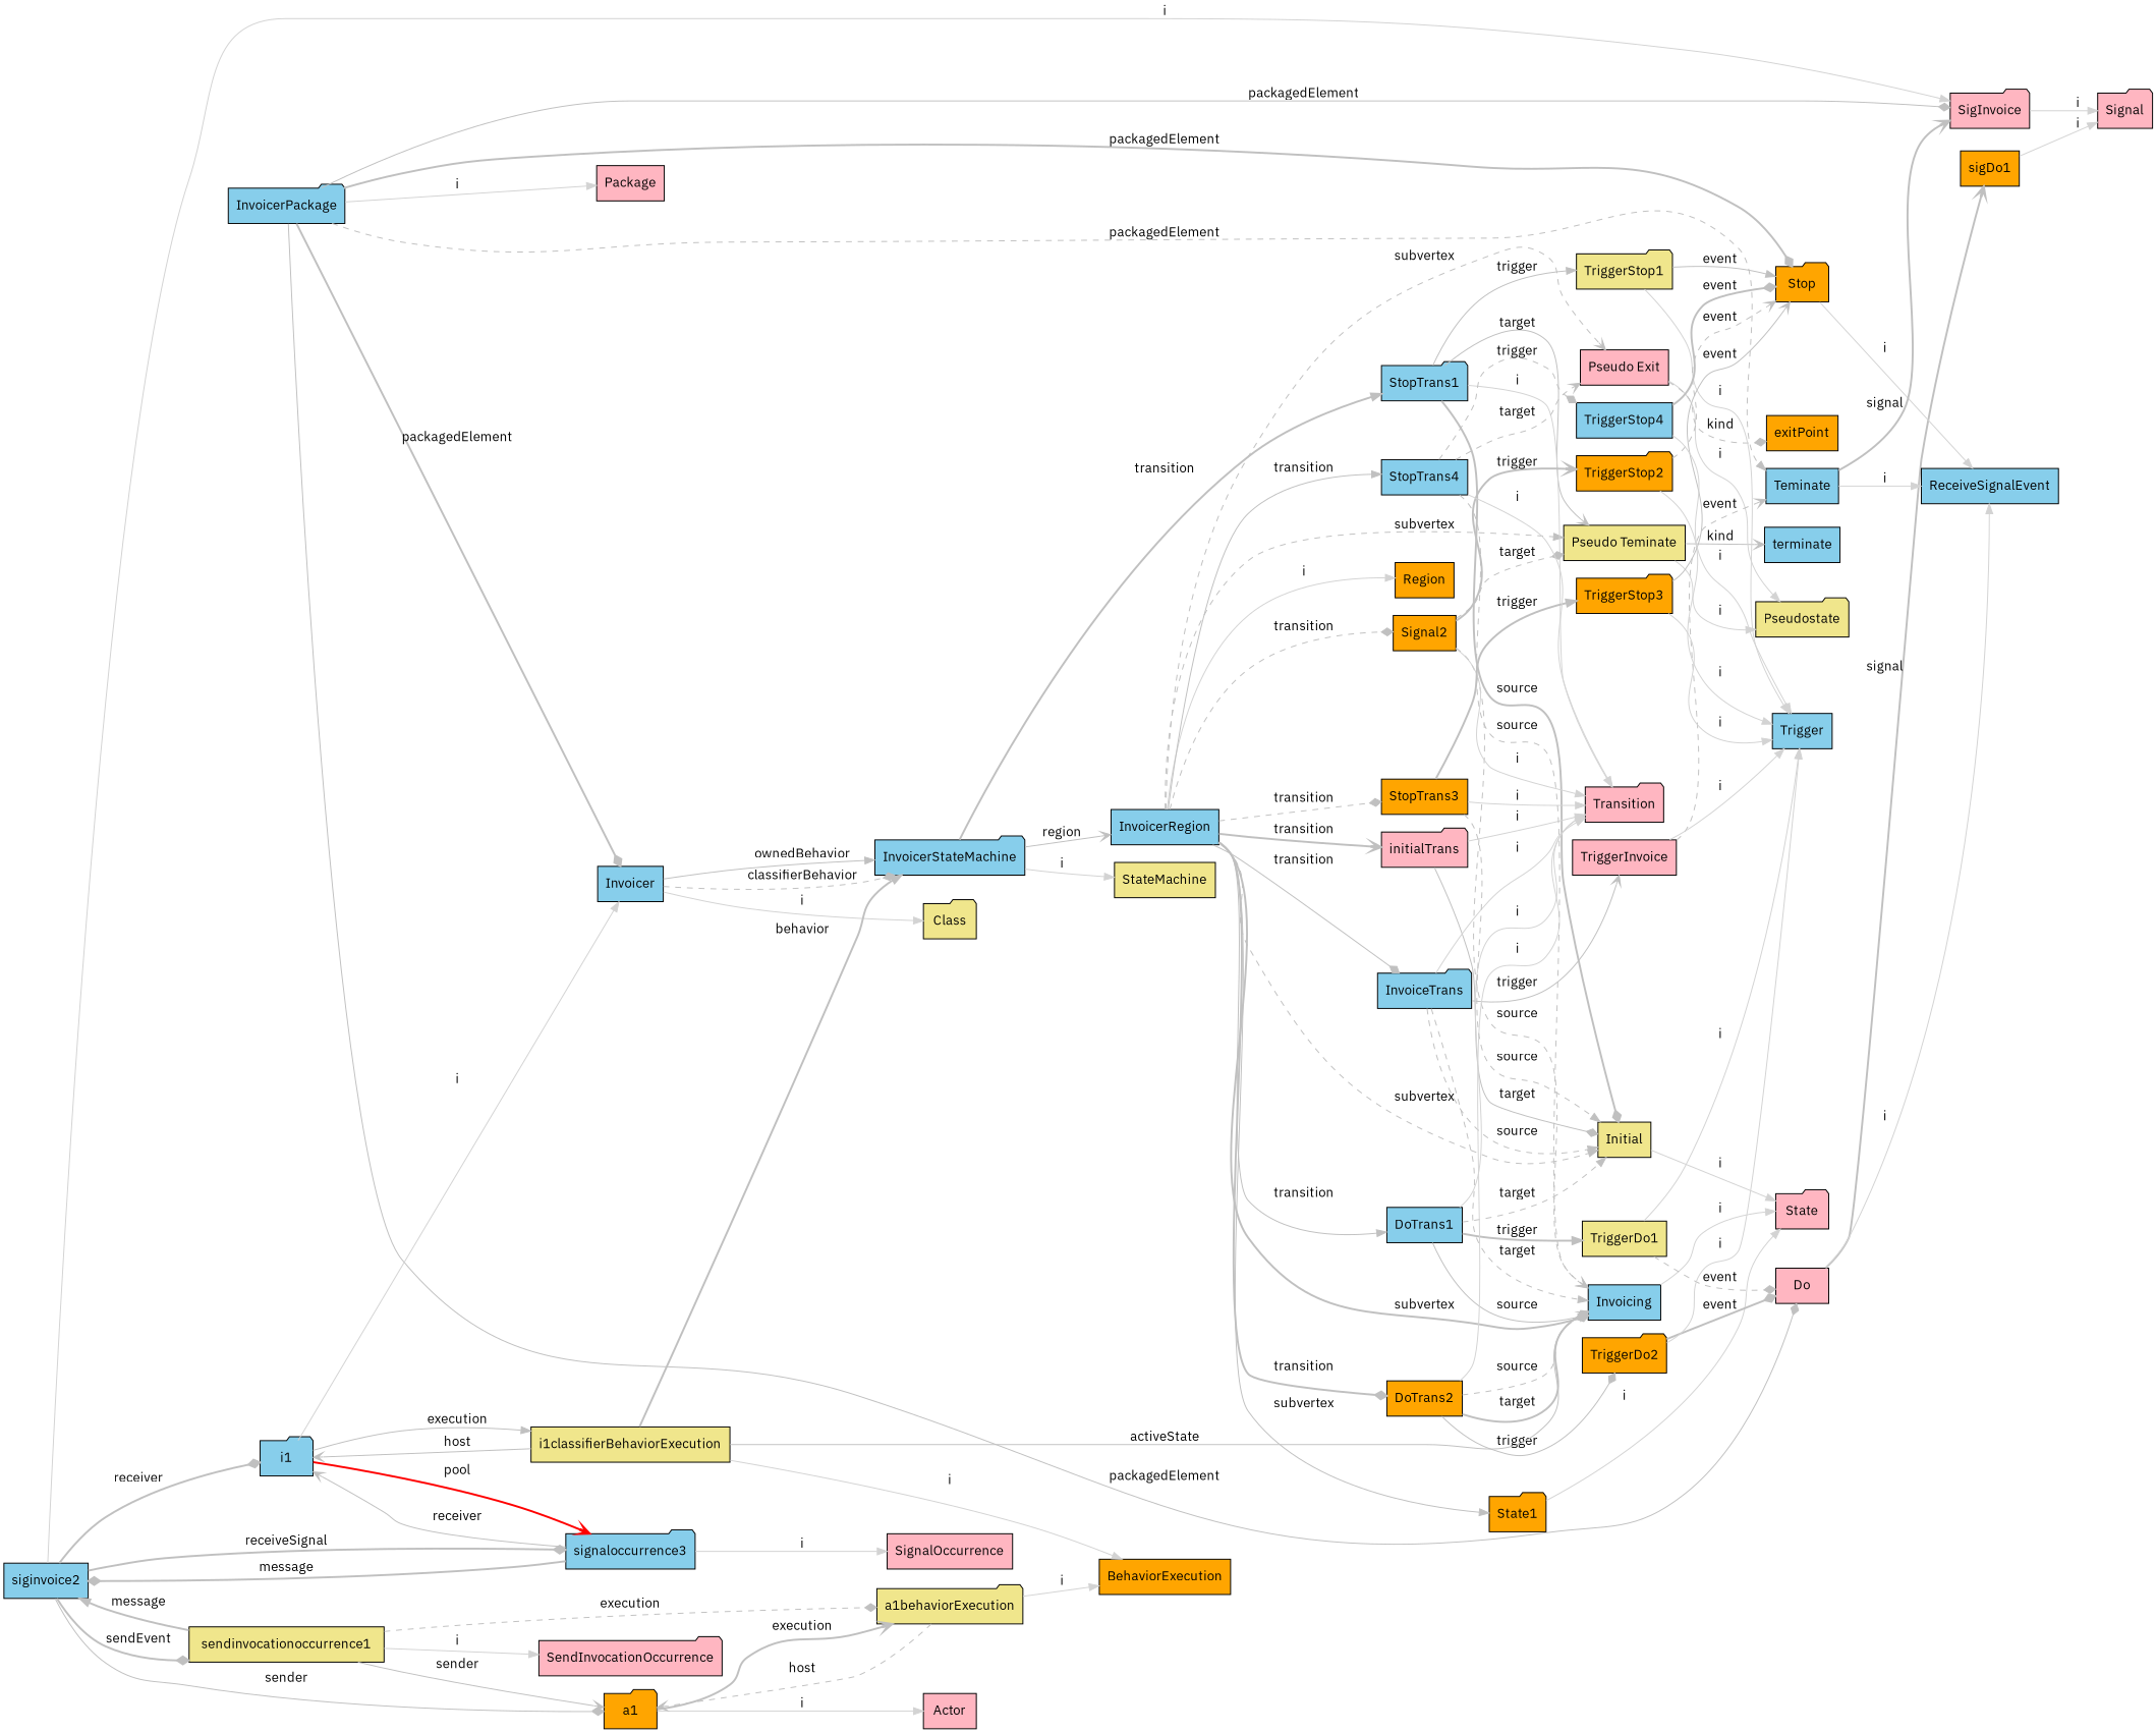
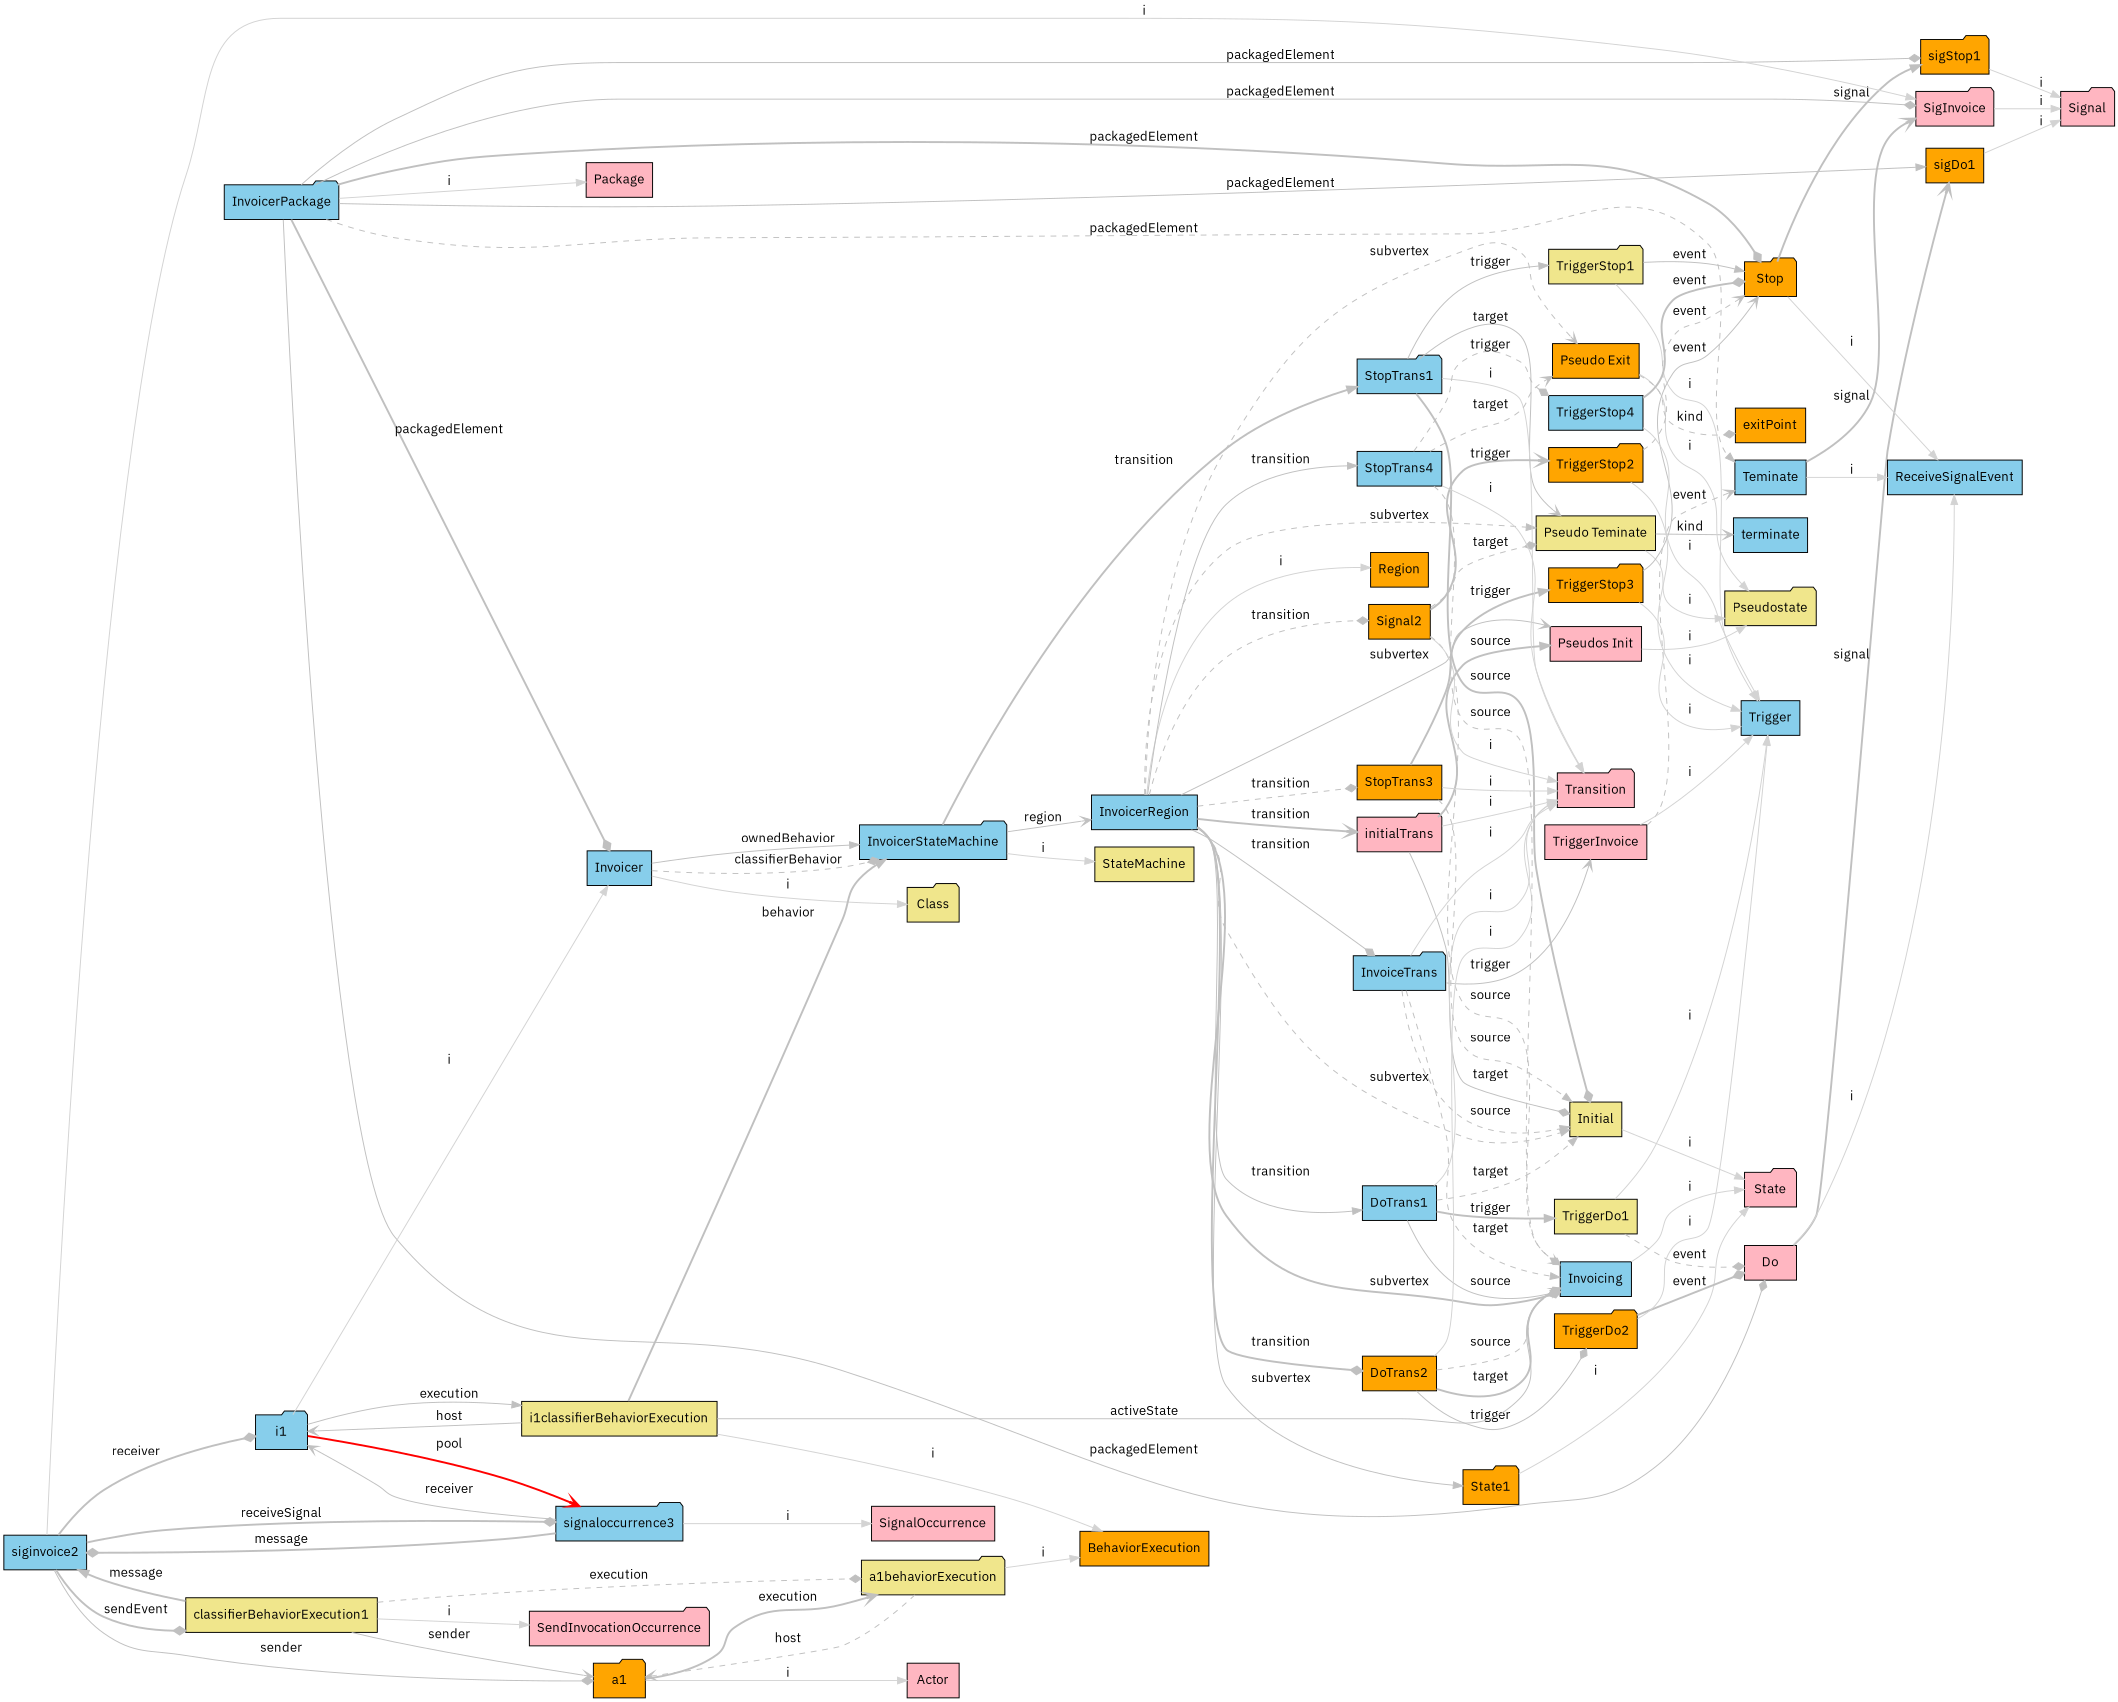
  digraph {
    fontname="IBM Plex Sans"
    rankdir=LR
    node [fillcolor=skyblue fontname="IBM Plex Sans" shape=box style=filled]
    edge [color=grey fontname="IBM Plex Sans"]
    InvoicerPackage [shape=folder]
    Package [fillcolor=lightpink]
    Invoicer
    Do [fillcolor=lightpink]
    Stop [fillcolor=orange shape=folder]
    sigDo1 [fillcolor=orange]
+   sigStop1 [fillcolor=orange shape=folder]
    n8 [label=Teminate]
    SigInvoice [fillcolor=lightpink shape=folder]
    Class [fillcolor=khaki shape=folder]
    InvoicerStateMachine [shape=folder]
    ReceiveSignalEvent
    Signal [fillcolor=lightpink shape=folder]
    StateMachine [fillcolor=khaki]
    InvoicerRegion
    StopTrans1 [shape=folder]
    Region [fillcolor=orange]
    State1 [fillcolor=orange shape=folder]
    Initial [fillcolor=khaki]
+   "Pseudos Init" [fillcolor=lightpink]
    Invoicing
    "Pseudo Teminate" [fillcolor=khaki]
-   "Pseudo Exit" [fillcolor=lightpink]
+   "Pseudo Exit" [fillcolor=orange]
    initialTrans [fillcolor=lightpink shape=folder]
    InvoiceTrans [shape=folder]
    DoTrans1
    n27 [fillcolor=orange label=Signal2]
    DoTrans2 [fillcolor=orange]
    StopTrans3 [fillcolor=orange]
    StopTrans4
    State [fillcolor=lightpink shape=folder]
    Pseudostate [fillcolor=khaki shape=folder]
    terminate
    exitPoint [fillcolor=orange]
    Transition [fillcolor=lightpink shape=folder]
    TriggerInvoice [fillcolor=lightpink]
    TriggerDo1 [fillcolor=khaki]
    TriggerStop1 [fillcolor=khaki shape=folder]
    TriggerStop2 [fillcolor=orange shape=folder]
    TriggerDo2 [fillcolor=orange shape=folder]
    TriggerStop3 [fillcolor=orange shape=folder]
    TriggerStop4
    Trigger
    i1 [shape=folder]
    i1classifierBehaviorExecution [fillcolor=khaki]
    signaloccurrence3 [shape=folder]
    BehaviorExecution [fillcolor=orange]
    siginvoice2
    SignalOccurrence [fillcolor=lightpink]
    a1 [fillcolor=orange shape=folder]
    Actor [fillcolor=lightpink]
    a1behaviorExecution [fillcolor=khaki shape=folder]
-   sendinvocationoccurrence1 [fillcolor=khaki]
+   sendinvocationoccurrence1 [fillcolor=khaki label=classifierBehaviorExecution1]
    SendInvocationOccurrence [fillcolor=lightpink shape=folder]
    InvoicerPackage -> Package [color=lightgrey label=i]
    InvoicerPackage -> Invoicer [arrowhead=diamond label=packagedElement style=bold]
    InvoicerPackage -> Do [arrowhead=diamond label=packagedElement style=solid]
    InvoicerPackage -> Stop [arrowhead=diamond label=packagedElement style=bold]
+   InvoicerPackage -> sigDo1 [arrowhead=normal label=packagedElement style=solid]
+   InvoicerPackage -> sigStop1 [arrowhead=diamond label=packagedElement style=solid]
    InvoicerPackage -> n8 [arrowhead=normal label=packagedElement style=dashed]
    InvoicerPackage -> SigInvoice [arrowhead=diamond label=packagedElement style=solid]
    Invoicer -> Class [color=lightgrey label=i]
    Invoicer -> InvoicerStateMachine [arrowhead=diamond label=classifierBehavior style=dashed]
    Invoicer -> InvoicerStateMachine [arrowhead=normal label=ownedBehavior style=solid]
    Do -> sigDo1 [arrowhead=vee label=signal style=bold]
    Do -> ReceiveSignalEvent [color=lightgrey label=i]
+   Stop -> sigStop1 [arrowhead=normal label=signal style=bold]
    Stop -> ReceiveSignalEvent [color=lightgrey label=i]
    sigDo1 -> Signal [color=lightgrey label=i]
+   sigStop1 -> Signal [color=lightgrey label=i]
    n8 -> SigInvoice [arrowhead=vee label=signal style=bold]
    n8 -> ReceiveSignalEvent [color=lightgrey label=i]
    SigInvoice -> Signal [color=lightgrey label=i]
    InvoicerStateMachine -> StateMachine [color=lightgrey label=i]
    InvoicerStateMachine -> InvoicerRegion [arrowhead=vee label=region style=solid]
    InvoicerStateMachine -> StopTrans1 [arrowhead=normal label=transition style=bold]
    InvoicerRegion -> Region [color=lightgrey label=i]
    InvoicerRegion -> State1 [arrowhead=normal label=subvertex style=solid]
    InvoicerRegion -> Initial [arrowhead=normal label=subvertex style=dashed]
+   InvoicerRegion -> "Pseudos Init" [arrowhead=vee label=subvertex style=solid]
    InvoicerRegion -> Invoicing [arrowhead=diamond label=subvertex style=bold]
    InvoicerRegion -> "Pseudo Teminate" [arrowhead=normal label=subvertex style=dashed]
    InvoicerRegion -> "Pseudo Exit" [arrowhead=vee label=subvertex style=dashed]
    InvoicerRegion -> initialTrans [arrowhead=vee label=transition style=bold]
    InvoicerRegion -> InvoiceTrans [arrowhead=diamond label=transition style=solid]
    InvoicerRegion -> DoTrans1 [arrowhead=normal label=transition style=solid]
    InvoicerRegion -> n27 [arrowhead=diamond label=transition style=dashed]
    InvoicerRegion -> DoTrans2 [arrowhead=diamond label=transition style=bold]
    InvoicerRegion -> StopTrans3 [arrowhead=diamond label=transition style=dashed]
    InvoicerRegion -> StopTrans4 [arrowhead=normal label=transition style=solid]
    StopTrans1 -> Initial [arrowhead=diamond label=source style=bold]
    StopTrans1 -> "Pseudo Teminate" [arrowhead=vee label=target style=solid]
    StopTrans1 -> Transition [color=lightgrey label=i]
    StopTrans1 -> TriggerStop1 [arrowhead=normal label=trigger style=solid]
    State1 -> State [color=lightgrey label=i]
    Initial -> State [color=lightgrey label=i]
+   "Pseudos Init" -> Pseudostate [color=lightgrey label=i]
    Invoicing -> State [color=lightgrey label=i]
    "Pseudo Teminate" -> Pseudostate [color=lightgrey label=i]
    "Pseudo Teminate" -> terminate [arrowhead=vee label=kind style=solid]
    "Pseudo Exit" -> Pseudostate [color=lightgrey label=i]
    "Pseudo Exit" -> exitPoint [arrowhead=diamond label=kind style=dashed]
    initialTrans -> Initial [arrowhead=diamond label=target style=solid]
+   initialTrans -> "Pseudos Init" [arrowhead=normal label=source style=bold]
    initialTrans -> Transition [color=lightgrey label=i]
    InvoiceTrans -> Initial [arrowhead=normal label=source style=dashed]
    InvoiceTrans -> Invoicing [arrowhead=normal label=target style=dashed]
    InvoiceTrans -> Transition [color=lightgrey label=i]
    InvoiceTrans -> TriggerInvoice [arrowhead=vee label=trigger style=solid]
    DoTrans1 -> Initial [arrowhead=normal label=target style=dashed]
    DoTrans1 -> Invoicing [arrowhead=diamond label=source style=solid]
    DoTrans1 -> Transition [color=lightgrey label=i]
    DoTrans1 -> TriggerDo1 [arrowhead=normal label=trigger style=bold]
-   n27 -> Invoicing [arrowhead=vee label=source style=dashed]
+   n27 -> Invoicing [arrowhead=diamond label=source style=dashed]
    n27 -> "Pseudo Teminate" [arrowhead=diamond label=target style=dashed]
    n27 -> Transition [color=lightgrey label=i]
    n27 -> TriggerStop2 [arrowhead=vee label=trigger style=bold]
    DoTrans2 -> Invoicing [arrowhead=normal label=source style=dashed]
    DoTrans2 -> Invoicing [arrowhead=diamond label=target style=bold]
    DoTrans2 -> Transition [color=lightgrey label=i]
    DoTrans2 -> TriggerDo2 [arrowhead=diamond label=trigger style=solid]
    StopTrans3 -> Initial [arrowhead=normal label=source style=dashed]
    StopTrans3 -> Transition [color=lightgrey label=i]
    StopTrans3 -> TriggerStop3 [arrowhead=normal label=trigger style=bold]
    StopTrans4 -> Invoicing [arrowhead=vee label=source style=dashed]
    StopTrans4 -> "Pseudo Exit" [arrowhead=vee label=target style=dashed]
    StopTrans4 -> Transition [color=lightgrey label=i]
    StopTrans4 -> TriggerStop4 [arrowhead=diamond label=trigger style=dashed]
    TriggerInvoice -> n8 [arrowhead=vee label=event style=dashed]
    TriggerInvoice -> Trigger [color=lightgrey label=i]
    TriggerDo1 -> Do [arrowhead=diamond label=event style=dashed]
    TriggerDo1 -> Trigger [color=lightgrey label=i]
    TriggerStop1 -> Stop [arrowhead=normal label=event style=solid]
    TriggerStop1 -> Trigger [color=lightgrey label=i]
    TriggerStop2 -> Stop [arrowhead=vee label=event style=dashed]
    TriggerStop2 -> Trigger [color=lightgrey label=i]
    TriggerDo2 -> Do [arrowhead=diamond label=event style=bold]
    TriggerDo2 -> Trigger [color=lightgrey label=i]
    TriggerStop3 -> Stop [arrowhead=vee label=event style=solid]
    TriggerStop3 -> Trigger [color=lightgrey label=i]
    TriggerStop4 -> Stop [arrowhead=diamond label=event style=bold]
    TriggerStop4 -> Trigger [color=lightgrey label=i]
    i1 -> Invoicer [color=lightgrey label=i]
    i1 -> i1classifierBehaviorExecution [arrowhead=normal label=execution style=solid]
    i1 -> signaloccurrence3 [arrowhead=vee color=red label=pool style=bold]
    i1classifierBehaviorExecution -> InvoicerStateMachine [arrowhead=normal label=behavior style=bold]
    i1classifierBehaviorExecution -> Invoicing [arrowhead=vee label=activeState style=solid]
    i1classifierBehaviorExecution -> i1 [arrowhead=vee label=host style=solid]
    i1classifierBehaviorExecution -> BehaviorExecution [color=lightgrey label=i]
    signaloccurrence3 -> i1 [arrowhead=vee label=receiver style=solid]
    signaloccurrence3 -> siginvoice2 [arrowhead=diamond label=message style=bold]
    signaloccurrence3 -> SignalOccurrence [color=lightgrey label=i]
    siginvoice2 -> SigInvoice [color=lightgrey label=i]
    siginvoice2 -> i1 [arrowhead=diamond label=receiver style=bold]
    siginvoice2 -> signaloccurrence3 [arrowhead=diamond label=receiveSignal style=bold]
    siginvoice2 -> a1 [arrowhead=diamond label=sender style=solid]
    siginvoice2 -> sendinvocationoccurrence1 [arrowhead=diamond label=sendEvent style=bold]
    a1 -> Actor [color=lightgrey label=i]
    a1 -> a1behaviorExecution [arrowhead=vee label=execution style=bold]
    a1behaviorExecution -> BehaviorExecution [color=lightgrey label=i]
    a1behaviorExecution -> a1 [arrowhead=vee label=host style=dashed]
    sendinvocationoccurrence1 -> siginvoice2 [arrowhead=normal label=message style=bold]
    sendinvocationoccurrence1 -> a1 [arrowhead=vee label=sender style=solid]
    sendinvocationoccurrence1 -> a1behaviorExecution [arrowhead=diamond label=execution style=dashed]
    sendinvocationoccurrence1 -> SendInvocationOccurrence [color=lightgrey label=i]
  }
